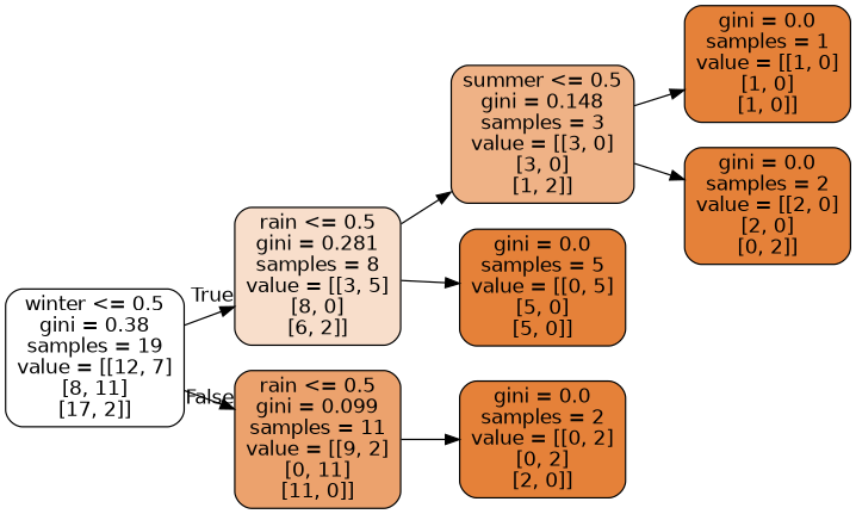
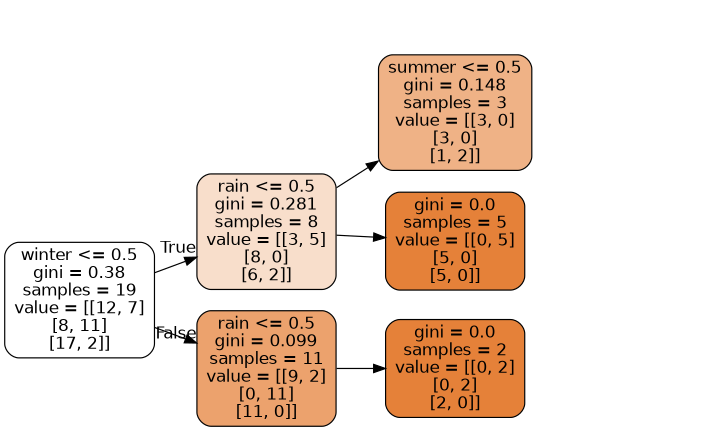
  digraph {
    rankdir=LR
    node [color=black fillcolor="#e58139" fontname=helvetica shape=box style="filled, rounded"]
    edge [fontname=helvetica]
    n1 [fillcolor="#ffffff" label="winter <= 0.5\ngini = 0.38\nsamples = 19\nvalue = [[12, 7]\n[8, 11]\n[17, 2]]"]
    n2 [fillcolor="#f8decb" label="rain <= 0.5\ngini = 0.281\nsamples = 8\nvalue = [[3, 5]\n[8, 0]\n[6, 2]]"]
    n3 [fillcolor="#eca26d" label="rain <= 0.5\ngini = 0.099\nsamples = 11\nvalue = [[9, 2]\n[0, 11]\n[11, 0]]"]
    n4 [fillcolor="#efb286" label="summer <= 0.5\ngini = 0.148\nsamples = 3\nvalue = [[3, 0]\n[3, 0]\n[1, 2]]"]
    n5 [label="gini = 0.0\nsamples = 5\nvalue = [[0, 5]\n[5, 0]\n[5, 0]]"]
    n6 [label="gini = 0.0\nsamples = 2\nvalue = [[0, 2]\n[0, 2]\n[2, 0]]"]
-   n7 [label="gini = 0.0\nsamples = 1\nvalue = [[1, 0]\n[1, 0]\n[1, 0]]"]
-   n8 [label="gini = 0.0\nsamples = 2\nvalue = [[2, 0]\n[2, 0]\n[0, 2]]"]
    n1 -> n2 [headlabel=True labelangle=45 labeldistance=2.5]
    n1 -> n3 [headlabel=False labelangle=-45 labeldistance=2.5]
    n2 -> n4
    n2 -> n5
    n3 -> n6
-   n4 -> n7
-   n4 -> n8
  }
